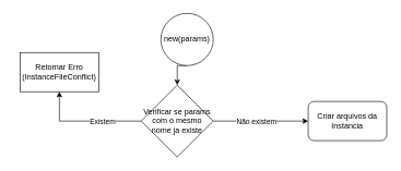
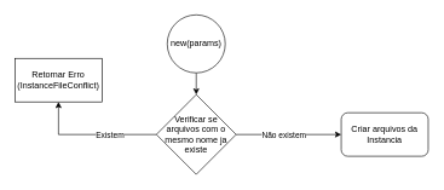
  <mxCell id="0" />
  <mxCell id="1" parent="0" />
  <mxCell id="2" style="edgeStyle=orthogonalEdgeStyle;rounded=0;orthogonalLoop=1;jettySize=auto;html=1;exitX=0.5;exitY=1;exitDx=0;exitDy=0;entryX=0.5;entryY=0;entryDx=0;entryDy=0;" edge="1" parent="1" source="3" target="8"><mxGeometry relative="1" as="geometry" /></mxCell>
- <mxCell id="3" value="new(params)" style="ellipse;whiteSpace=wrap;html=1;aspect=fixed;" vertex="1" parent="1"><mxGeometry x="245" y="20" width="80" height="80" as="geometry" /></mxCell>
+ <mxCell id="3" value="new(params)" style="ellipse;whiteSpace=wrap;html=1;aspect=fixed;" vertex="1" parent="1"><mxGeometry x="230" y="20" width="80" height="80" as="geometry" /></mxCell>
  <mxCell id="4" style="edgeStyle=orthogonalEdgeStyle;rounded=0;orthogonalLoop=1;jettySize=auto;html=1;exitX=0;exitY=0.5;exitDx=0;exitDy=0;entryX=0.5;entryY=1;entryDx=0;entryDy=0;" edge="1" parent="1" source="8" target="9"><mxGeometry relative="1" as="geometry" /></mxCell>
  <mxCell id="5" value="Existem" style="edgeLabel;html=1;align=center;verticalAlign=middle;resizable=0;points=[];" vertex="1" connectable="0" parent="4"><mxGeometry x="-0.056" y="3" relative="1" as="geometry"><mxPoint x="20" y="-3" as="offset" /></mxGeometry></mxCell>
  <mxCell id="6" style="edgeStyle=orthogonalEdgeStyle;rounded=0;orthogonalLoop=1;jettySize=auto;html=1;exitX=1;exitY=0.5;exitDx=0;exitDy=0;" edge="1" parent="1" source="8" target="10"><mxGeometry relative="1" as="geometry" /></mxCell>
  <mxCell id="7" value="Não existem" style="edgeLabel;html=1;align=center;verticalAlign=middle;resizable=0;points=[];" vertex="1" connectable="0" parent="6"><mxGeometry x="-0.271" y="-3" relative="1" as="geometry"><mxPoint x="12" y="-3" as="offset" /></mxGeometry></mxCell>
- <mxCell id="8" value="Verificar se params com o mesmo nome ja existe" style="rhombus;whiteSpace=wrap;html=1;" vertex="1" parent="1"><mxGeometry x="215" y="130" width="110" height="110" as="geometry" /></mxCell>
- <mxCell id="9" value="Retornar Erro&lt;br&gt;(InstanceFileConflict)" style="rounded=0;whiteSpace=wrap;html=1;" vertex="1" parent="1"><mxGeometry x="30" y="80" width="120" height="60" as="geometry" /></mxCell>
+ <mxCell id="8" value="Verificar se arquivos com o mesmo nome ja existe" style="rhombus;whiteSpace=wrap;html=1;" vertex="1" parent="1"><mxGeometry x="215" y="130" width="110" height="110" as="geometry" /></mxCell>
+ <mxCell id="9" value="Retornar Erro&lt;br&gt;(InstanceFileConflict)" style="rounded=0;whiteSpace=wrap;html=1;" vertex="1" parent="1"><mxGeometry x="20" y="80" width="120" height="60" as="geometry" /></mxCell>
  <mxCell id="10" value="Criar arquivos da Instancia" style="whiteSpace=wrap;html=1;rounded=1;" vertex="1" parent="1"><mxGeometry x="470" y="155" width="120" height="60" as="geometry" /></mxCell>
